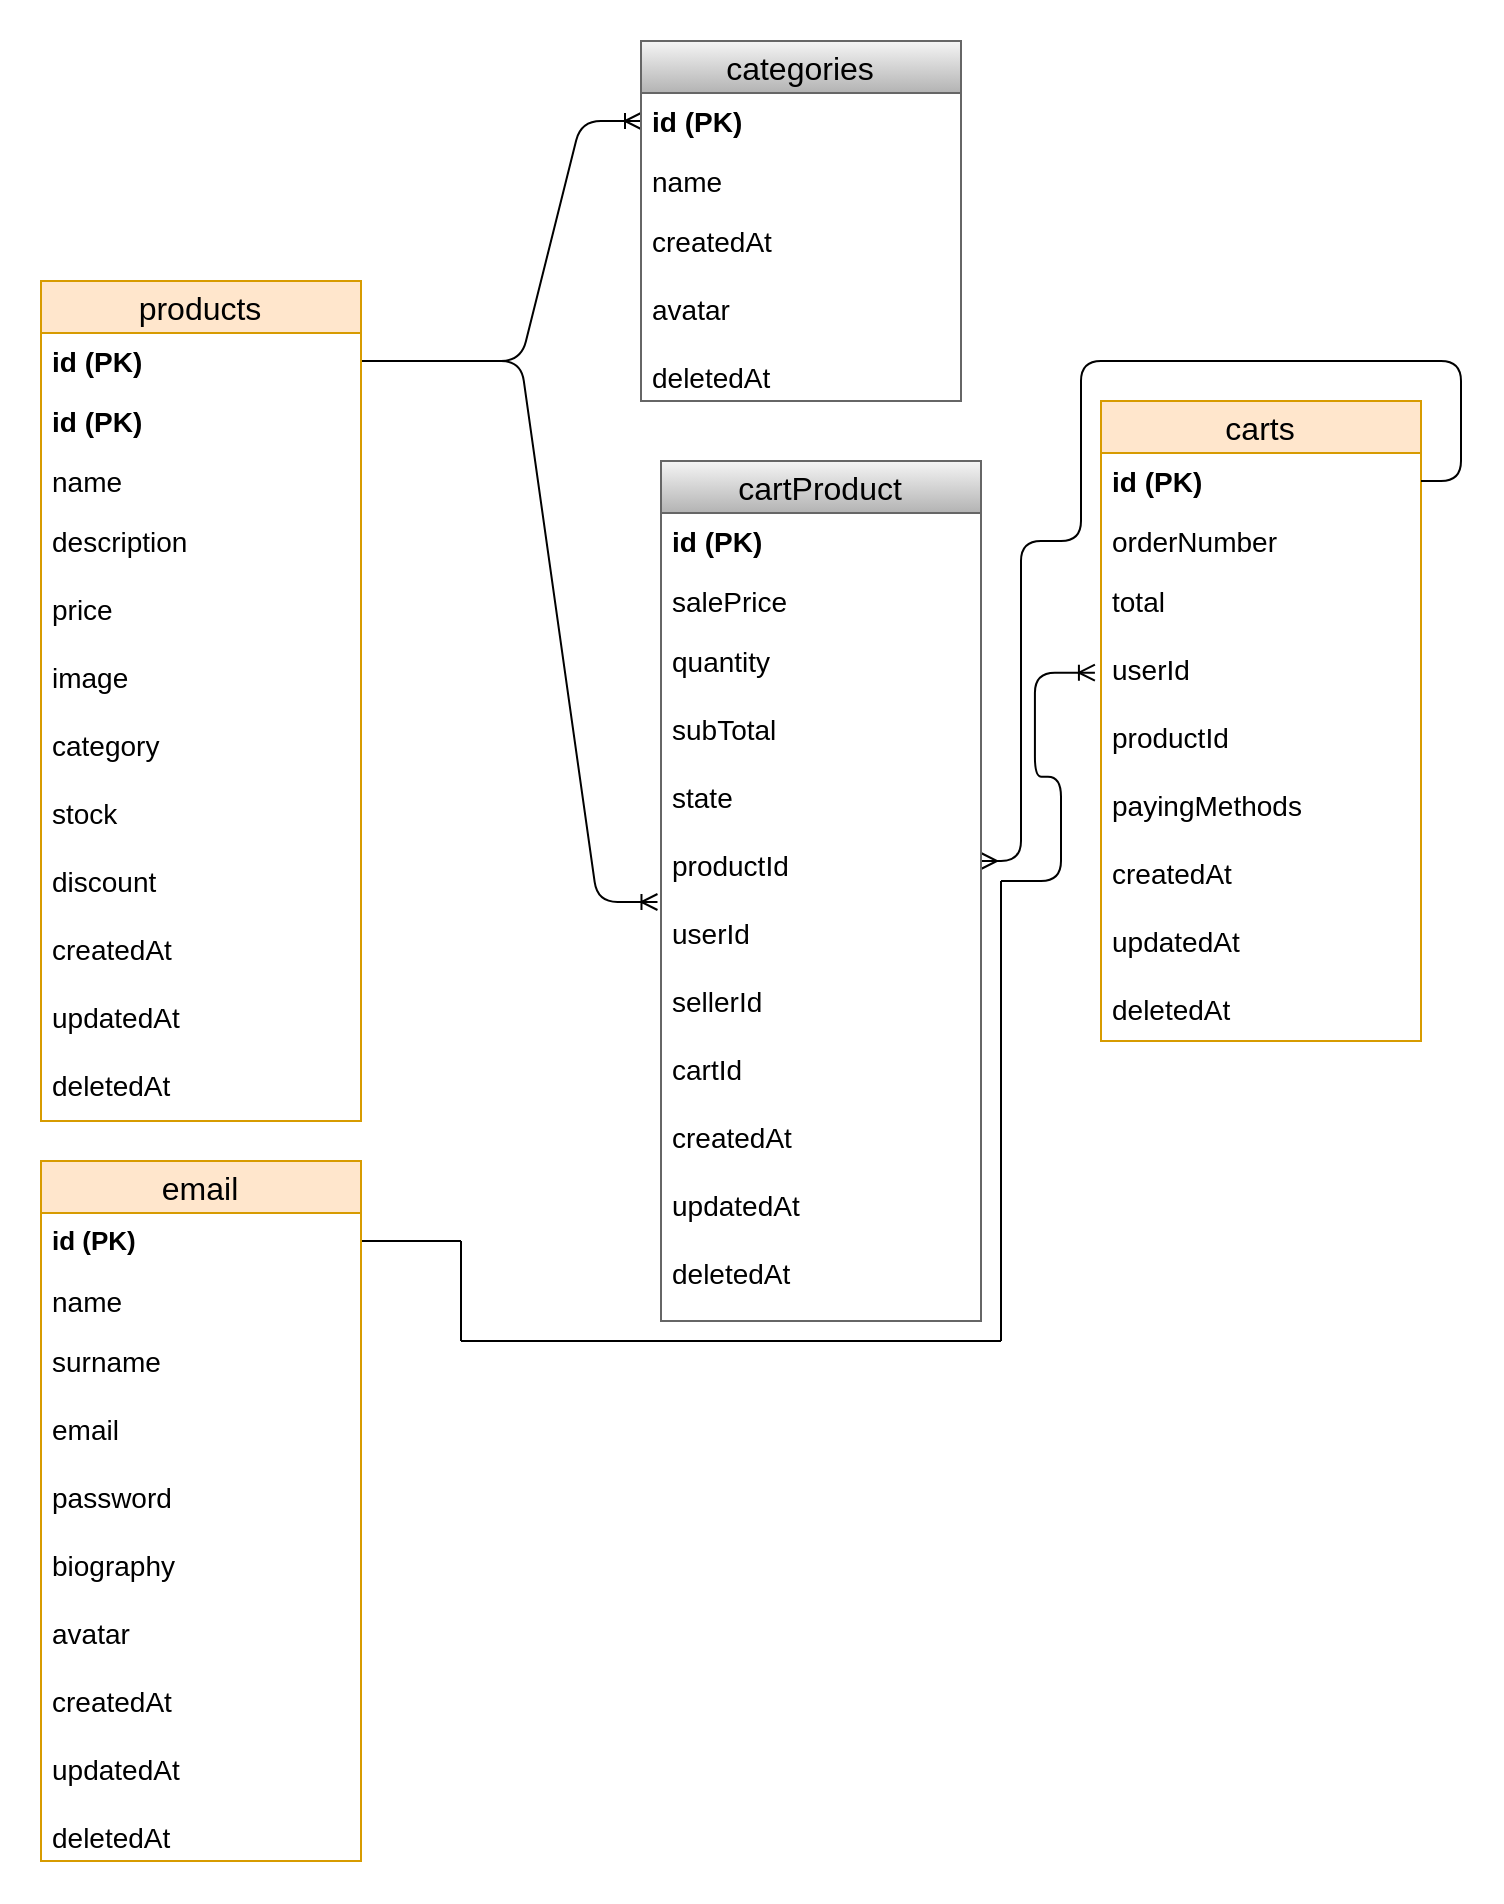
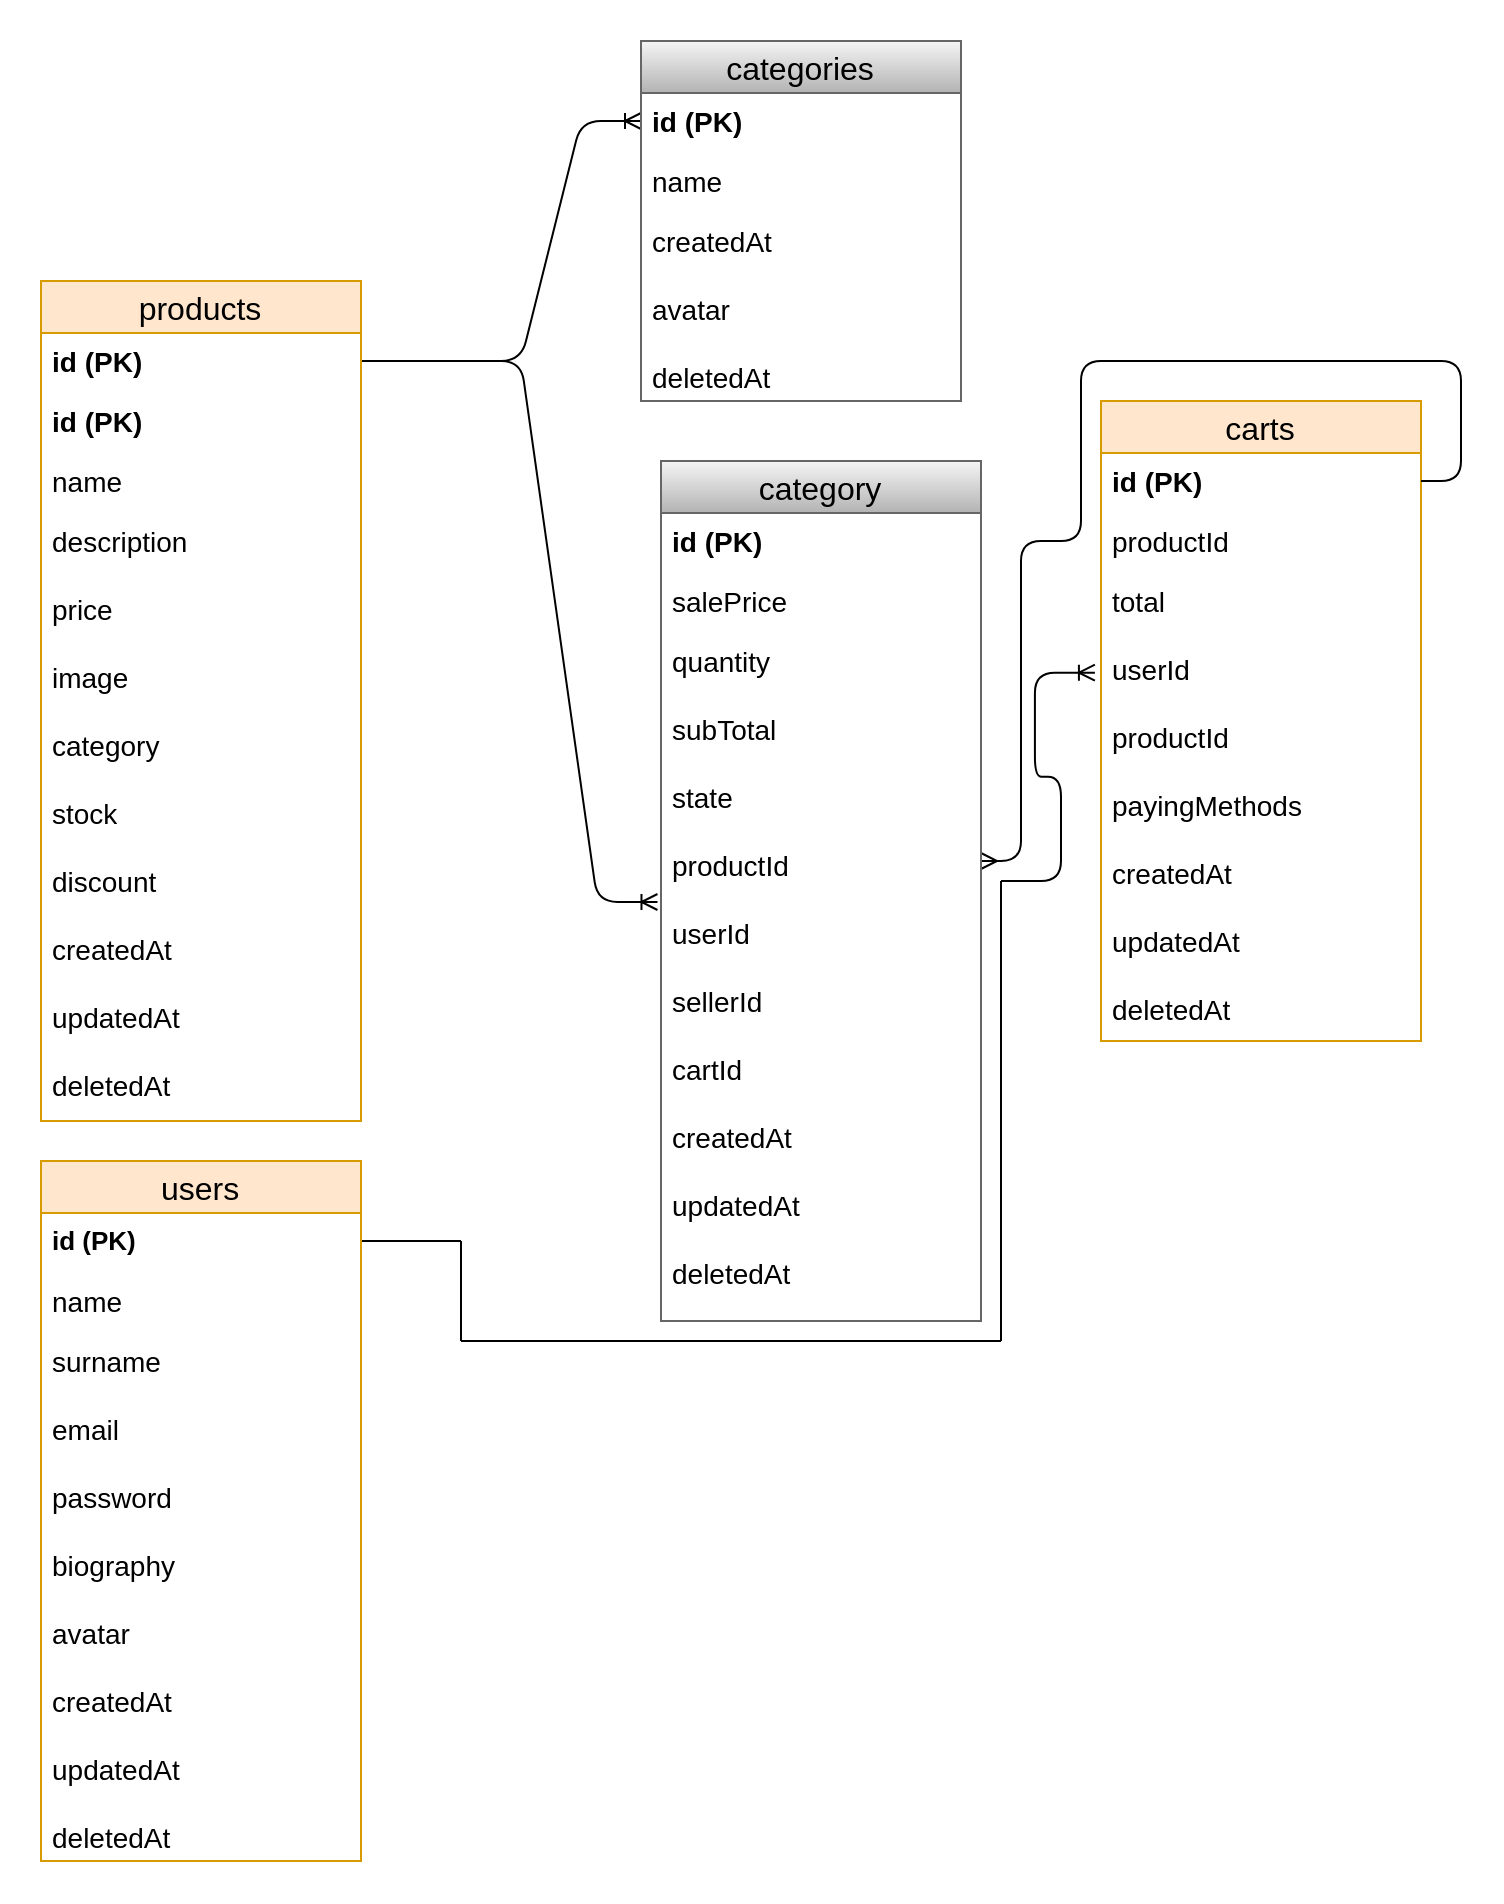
  <mxCell id="0" />
  <mxCell id="1" parent="0" />
  <mxCell id="2" value="" style="endArrow=none;html=1;rounded=0;fontSize=14;" edge="1" parent="1"><mxGeometry relative="1" as="geometry"><mxPoint x="180" y="180" as="sourcePoint" /><mxPoint x="230" y="180" as="targetPoint" /><Array as="points"><mxPoint x="210" y="180" /></Array></mxGeometry></mxCell>
  <mxCell id="3" value="" style="endArrow=none;html=1;rounded=0;fontSize=14;" edge="1" parent="1"><mxGeometry relative="1" as="geometry"><mxPoint x="180" y="620" as="sourcePoint" /><mxPoint x="230" y="620" as="targetPoint" /><Array as="points"><mxPoint x="210" y="620" /></Array></mxGeometry></mxCell>
  <mxCell id="4" value="" style="endArrow=none;html=1;rounded=0;fontSize=14;" edge="1" parent="1"><mxGeometry relative="1" as="geometry"><mxPoint x="230" y="670" as="sourcePoint" /><mxPoint x="500" y="670" as="targetPoint" /></mxGeometry></mxCell>
  <mxCell id="5" value="" style="endArrow=none;html=1;rounded=0;fontSize=14;" edge="1" parent="1"><mxGeometry relative="1" as="geometry"><mxPoint x="230" y="620" as="sourcePoint" /><mxPoint x="230" y="670" as="targetPoint" /></mxGeometry></mxCell>
  <mxCell id="6" value="" style="endArrow=none;html=1;rounded=0;fontSize=14;" edge="1" parent="1"><mxGeometry relative="1" as="geometry"><mxPoint x="500" y="440" as="sourcePoint" /><mxPoint x="500" y="670" as="targetPoint" /><Array as="points" /></mxGeometry></mxCell>
  <mxCell id="7" value="" style="edgeStyle=entityRelationEdgeStyle;fontSize=12;html=1;endArrow=ERoneToMany;entryX=-0.019;entryY=0.213;entryDx=0;entryDy=0;entryPerimeter=0;" edge="1" parent="1" target="17"><mxGeometry width="100" height="100" relative="1" as="geometry"><mxPoint x="500" y="440" as="sourcePoint" /><mxPoint x="550" y="330" as="targetPoint" /></mxGeometry></mxCell>
  <mxCell id="8" value="" style="edgeStyle=entityRelationEdgeStyle;fontSize=12;html=1;endArrow=ERoneToMany;" edge="1" parent="1"><mxGeometry width="100" height="100" relative="1" as="geometry"><mxPoint x="230" y="180" as="sourcePoint" /><mxPoint x="320" y="60" as="targetPoint" /></mxGeometry></mxCell>
  <mxCell id="9" value="" style="edgeStyle=entityRelationEdgeStyle;fontSize=12;html=1;endArrow=ERoneToMany;entryX=-0.011;entryY=0.391;entryDx=0;entryDy=0;entryPerimeter=0;" edge="1" parent="1" target="22"><mxGeometry width="100" height="100" relative="1" as="geometry"><mxPoint x="230" y="180" as="sourcePoint" /><mxPoint x="270" y="430" as="targetPoint" /></mxGeometry></mxCell>
  <mxCell id="10" value="categories" style="swimlane;fontStyle=0;childLayout=stackLayout;horizontal=1;startSize=26;horizontalStack=0;resizeParent=1;resizeParentMax=0;resizeLast=0;collapsible=1;marginBottom=0;align=center;fontSize=16;fillColor=#f5f5f5;strokeColor=#666666;gradientColor=#b3b3b3;" vertex="1" parent="1"><mxGeometry x="320" y="20" width="160" height="180" as="geometry" /></mxCell>
  <mxCell id="11" value="id (PK)" style="text;strokeColor=none;fillColor=none;spacingLeft=4;spacingRight=4;overflow=hidden;rotatable=0;points=[[0,0.5],[1,0.5]];portConstraint=eastwest;fontSize=14;fontStyle=1" vertex="1" parent="10"><mxGeometry y="26" width="160" height="30" as="geometry" /></mxCell>
  <mxCell id="12" value="name" style="text;strokeColor=none;fillColor=none;spacingLeft=4;spacingRight=4;overflow=hidden;rotatable=0;points=[[0,0.5],[1,0.5]];portConstraint=eastwest;fontSize=14;" vertex="1" parent="10"><mxGeometry y="56" width="160" height="30" as="geometry" /></mxCell>
  <mxCell id="13" value="createdAt&#10;&#10;avatar&#10;&#10;deletedAt" style="text;strokeColor=none;fillColor=none;spacingLeft=4;spacingRight=4;overflow=hidden;rotatable=0;points=[[0,0.5],[1,0.5]];portConstraint=eastwest;fontSize=14;" vertex="1" parent="10"><mxGeometry y="86" width="160" height="94" as="geometry" /></mxCell>
  <mxCell id="14" value="carts" style="swimlane;fontStyle=0;childLayout=stackLayout;horizontal=1;startSize=26;horizontalStack=0;resizeParent=1;resizeParentMax=0;resizeLast=0;collapsible=1;marginBottom=0;align=center;fontSize=16;fillColor=#ffe6cc;strokeColor=#d79b00;" vertex="1" parent="1"><mxGeometry x="550" y="200" width="160" height="320" as="geometry" /></mxCell>
  <mxCell id="15" value="id (PK)" style="text;strokeColor=none;fillColor=none;spacingLeft=4;spacingRight=4;overflow=hidden;rotatable=0;points=[[0,0.5],[1,0.5]];portConstraint=eastwest;fontSize=14;fontStyle=1" vertex="1" parent="14"><mxGeometry y="26" width="160" height="30" as="geometry" /></mxCell>
- <mxCell id="16" value="orderNumber" style="text;strokeColor=none;fillColor=none;spacingLeft=4;spacingRight=4;overflow=hidden;rotatable=0;points=[[0,0.5],[1,0.5]];portConstraint=eastwest;fontSize=14;" vertex="1" parent="14"><mxGeometry y="56" width="160" height="30" as="geometry" /></mxCell>
+ <mxCell id="16" value="productId" style="text;strokeColor=none;fillColor=none;spacingLeft=4;spacingRight=4;overflow=hidden;rotatable=0;points=[[0,0.5],[1,0.5]];portConstraint=eastwest;fontSize=14;" vertex="1" parent="14"><mxGeometry y="56" width="160" height="30" as="geometry" /></mxCell>
  <mxCell id="17" value="total&#10;&#10;userId&#10;&#10;productId&#10;&#10;payingMethods&#10;&#10;createdAt&#10;&#10;updatedAt&#10;&#10;deletedAt" style="text;strokeColor=none;fillColor=none;spacingLeft=4;spacingRight=4;overflow=hidden;rotatable=0;points=[[0,0.5],[1,0.5]];portConstraint=eastwest;fontSize=14;" vertex="1" parent="14"><mxGeometry y="86" width="160" height="234" as="geometry" /></mxCell>
  <mxCell id="18" value="" style="edgeStyle=orthogonalEdgeStyle;fontSize=12;html=1;endArrow=ERmany;" edge="1" parent="1"><mxGeometry width="100" height="100" relative="1" as="geometry"><mxPoint x="710" y="240" as="sourcePoint" /><mxPoint x="490" y="430" as="targetPoint" /><Array as="points"><mxPoint x="730" y="240" /><mxPoint x="730" y="180" /><mxPoint x="540" y="180" /><mxPoint x="540" y="270" /><mxPoint x="510" y="270" /><mxPoint x="510" y="430" /></Array></mxGeometry></mxCell>
- <mxCell id="19" value="cartProduct" style="swimlane;fontStyle=0;childLayout=stackLayout;horizontal=1;startSize=26;horizontalStack=0;resizeParent=1;resizeParentMax=0;resizeLast=0;collapsible=1;marginBottom=0;align=center;fontSize=16;fillColor=#f5f5f5;strokeColor=#666666;gradientColor=#b3b3b3;" vertex="1" parent="1"><mxGeometry x="330" y="230" width="160" height="430" as="geometry" /></mxCell>
+ <mxCell id="19" value="category" style="swimlane;fontStyle=0;childLayout=stackLayout;horizontal=1;startSize=26;horizontalStack=0;resizeParent=1;resizeParentMax=0;resizeLast=0;collapsible=1;marginBottom=0;align=center;fontSize=16;fillColor=#f5f5f5;strokeColor=#666666;gradientColor=#b3b3b3;" vertex="1" parent="1"><mxGeometry x="330" y="230" width="160" height="430" as="geometry" /></mxCell>
  <mxCell id="20" value="id (PK)" style="text;strokeColor=none;fillColor=none;spacingLeft=4;spacingRight=4;overflow=hidden;rotatable=0;points=[[0,0.5],[1,0.5]];portConstraint=eastwest;fontSize=14;fontStyle=1" vertex="1" parent="19"><mxGeometry y="26" width="160" height="30" as="geometry" /></mxCell>
  <mxCell id="21" value="salePrice" style="text;strokeColor=none;fillColor=none;spacingLeft=4;spacingRight=4;overflow=hidden;rotatable=0;points=[[0,0.5],[1,0.5]];portConstraint=eastwest;fontSize=14;" vertex="1" parent="19"><mxGeometry y="56" width="160" height="30" as="geometry" /></mxCell>
  <mxCell id="22" value="quantity&#10;&#10;subTotal&#10;&#10;state&#10;&#10;productId&#10;&#10;userId&#10;&#10;sellerId&#10;&#10;cartId&#10;&#10;createdAt&#10;&#10;updatedAt&#10;&#10;deletedAt" style="text;strokeColor=none;fillColor=none;spacingLeft=4;spacingRight=4;overflow=hidden;rotatable=0;points=[[0,0.5],[1,0.5]];portConstraint=eastwest;fontSize=14;" vertex="1" parent="19"><mxGeometry y="86" width="160" height="344" as="geometry" /></mxCell>
  <mxCell id="23" value="products" style="swimlane;fontStyle=0;childLayout=stackLayout;horizontal=1;startSize=26;horizontalStack=0;resizeParent=1;resizeParentMax=0;resizeLast=0;collapsible=1;marginBottom=0;align=center;fontSize=16;fillColor=#ffe6cc;strokeColor=#d79b00;" vertex="1" parent="1"><mxGeometry x="20" y="140" width="160" height="420" as="geometry" /></mxCell>
  <mxCell id="24" value="id (PK)" style="text;strokeColor=none;fillColor=none;spacingLeft=4;spacingRight=4;overflow=hidden;rotatable=0;points=[[0,0.5],[1,0.5]];portConstraint=eastwest;fontSize=14;fontStyle=1" vertex="1" parent="23"><mxGeometry y="26" width="160" height="30" as="geometry" /></mxCell>
  <mxCell id="25" value="id (PK)" style="text;strokeColor=none;fillColor=none;spacingLeft=4;spacingRight=4;overflow=hidden;rotatable=0;points=[[0,0.5],[1,0.5]];portConstraint=eastwest;fontSize=14;fontStyle=1" vertex="1" parent="23"><mxGeometry y="56" width="160" height="30" as="geometry" /></mxCell>
  <mxCell id="26" value="name" style="text;strokeColor=none;fillColor=none;spacingLeft=4;spacingRight=4;overflow=hidden;rotatable=0;points=[[0,0.5],[1,0.5]];portConstraint=eastwest;fontSize=14;" vertex="1" parent="23"><mxGeometry y="86" width="160" height="30" as="geometry" /></mxCell>
  <mxCell id="27" value="description&#10;&#10;price&#10;&#10;image&#10;&#10;category&#10;&#10;stock&#10;&#10;discount&#10;&#10;createdAt&#10;&#10;updatedAt&#10;&#10;deletedAt" style="text;strokeColor=none;fillColor=none;spacingLeft=4;spacingRight=4;overflow=hidden;rotatable=0;points=[[0,0.5],[1,0.5]];portConstraint=eastwest;fontSize=14;" vertex="1" parent="23"><mxGeometry y="116" width="160" height="304" as="geometry" /></mxCell>
- <mxCell id="28" value="email" style="swimlane;fontStyle=0;childLayout=stackLayout;horizontal=1;startSize=26;horizontalStack=0;resizeParent=1;resizeParentMax=0;resizeLast=0;collapsible=1;marginBottom=0;align=center;fontSize=16;fillColor=#ffe6cc;strokeColor=#d79b00;" vertex="1" parent="1"><mxGeometry x="20" y="580" width="160" height="350" as="geometry" /></mxCell>
+ <mxCell id="28" value="users" style="swimlane;fontStyle=0;childLayout=stackLayout;horizontal=1;startSize=26;horizontalStack=0;resizeParent=1;resizeParentMax=0;resizeLast=0;collapsible=1;marginBottom=0;align=center;fontSize=16;fillColor=#ffe6cc;strokeColor=#d79b00;" vertex="1" parent="1"><mxGeometry x="20" y="580" width="160" height="350" as="geometry" /></mxCell>
  <mxCell id="29" value="id (PK)" style="text;strokeColor=none;fillColor=none;spacingLeft=4;spacingRight=4;overflow=hidden;rotatable=0;points=[[0,0.5],[1,0.5]];portConstraint=eastwest;fontSize=13;fontStyle=1" vertex="1" parent="28"><mxGeometry y="26" width="160" height="30" as="geometry" /></mxCell>
  <mxCell id="30" value="name" style="text;strokeColor=none;fillColor=none;spacingLeft=4;spacingRight=4;overflow=hidden;rotatable=0;points=[[0,0.5],[1,0.5]];portConstraint=eastwest;fontSize=14;" vertex="1" parent="28"><mxGeometry y="56" width="160" height="30" as="geometry" /></mxCell>
  <mxCell id="31" value="surname&#10;&#10;email&#10;&#10;password&#10;&#10;biography&#10;&#10;avatar&#10;&#10;createdAt&#10;&#10;updatedAt&#10;&#10;deletedAt" style="text;strokeColor=none;fillColor=none;spacingLeft=4;spacingRight=4;overflow=hidden;rotatable=0;points=[[0,0.5],[1,0.5]];portConstraint=eastwest;fontSize=14;" vertex="1" parent="28"><mxGeometry y="86" width="160" height="264" as="geometry" /></mxCell>
